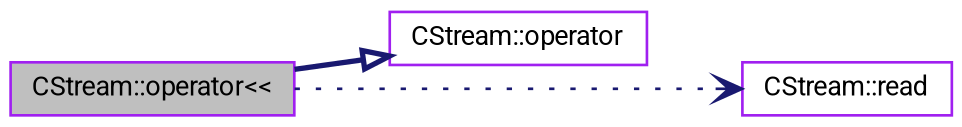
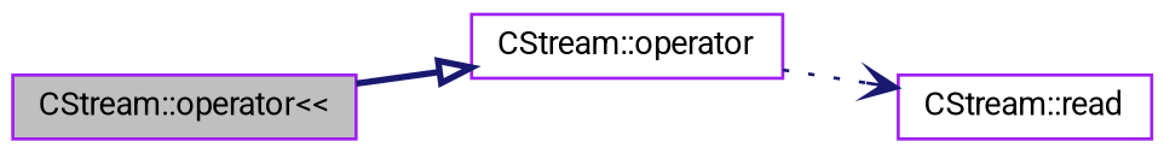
  digraph {
    fontname=Roboto
    rankdir=LR
    node [color=purple fillcolor=white fontname=Roboto fontsize=10 shape=record style=filled]
    edge [color=midnightblue fontname=Roboto fontsize=10 labelfontname=Helvetica labelfontsize=10]
    n1 [fillcolor=grey75 fontcolor=black height=0.2 label="CStream::operator\<\<" width=0.4]
    n2 [height=0.2 label="CStream::operator" width=0.4]
    n3 [height=0.2 label="CStream::read" width=0.4]
    n1 -> n2 [arrowhead=onormal style=bold]
-   n1 -> n3 [arrowhead=vee style=dotted]
+   n2 -> n3 [arrowhead=vee style=dotted]
  }
